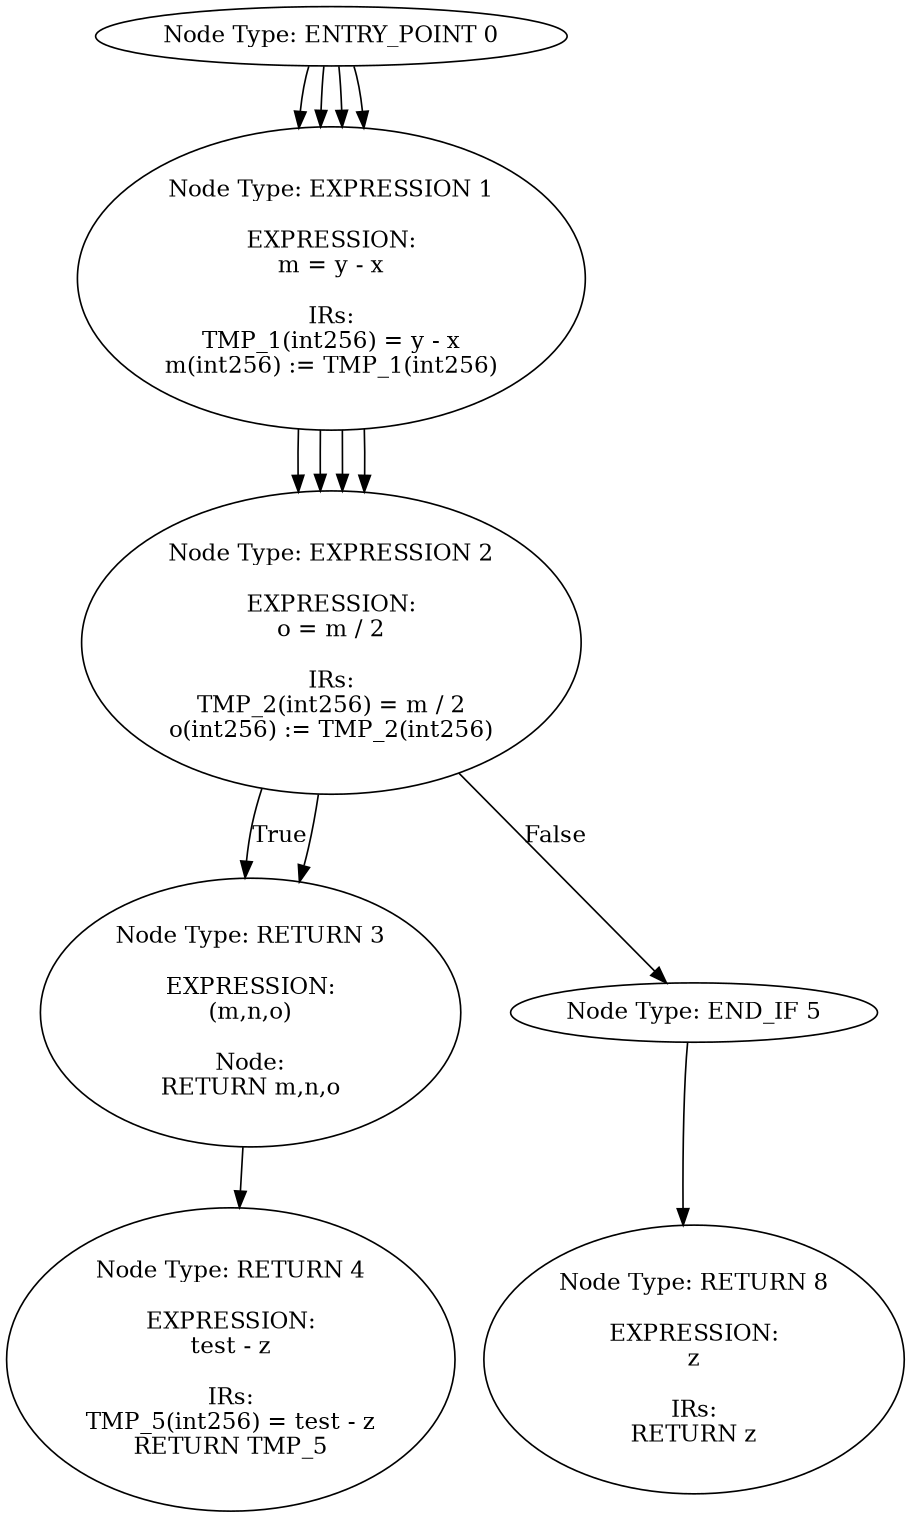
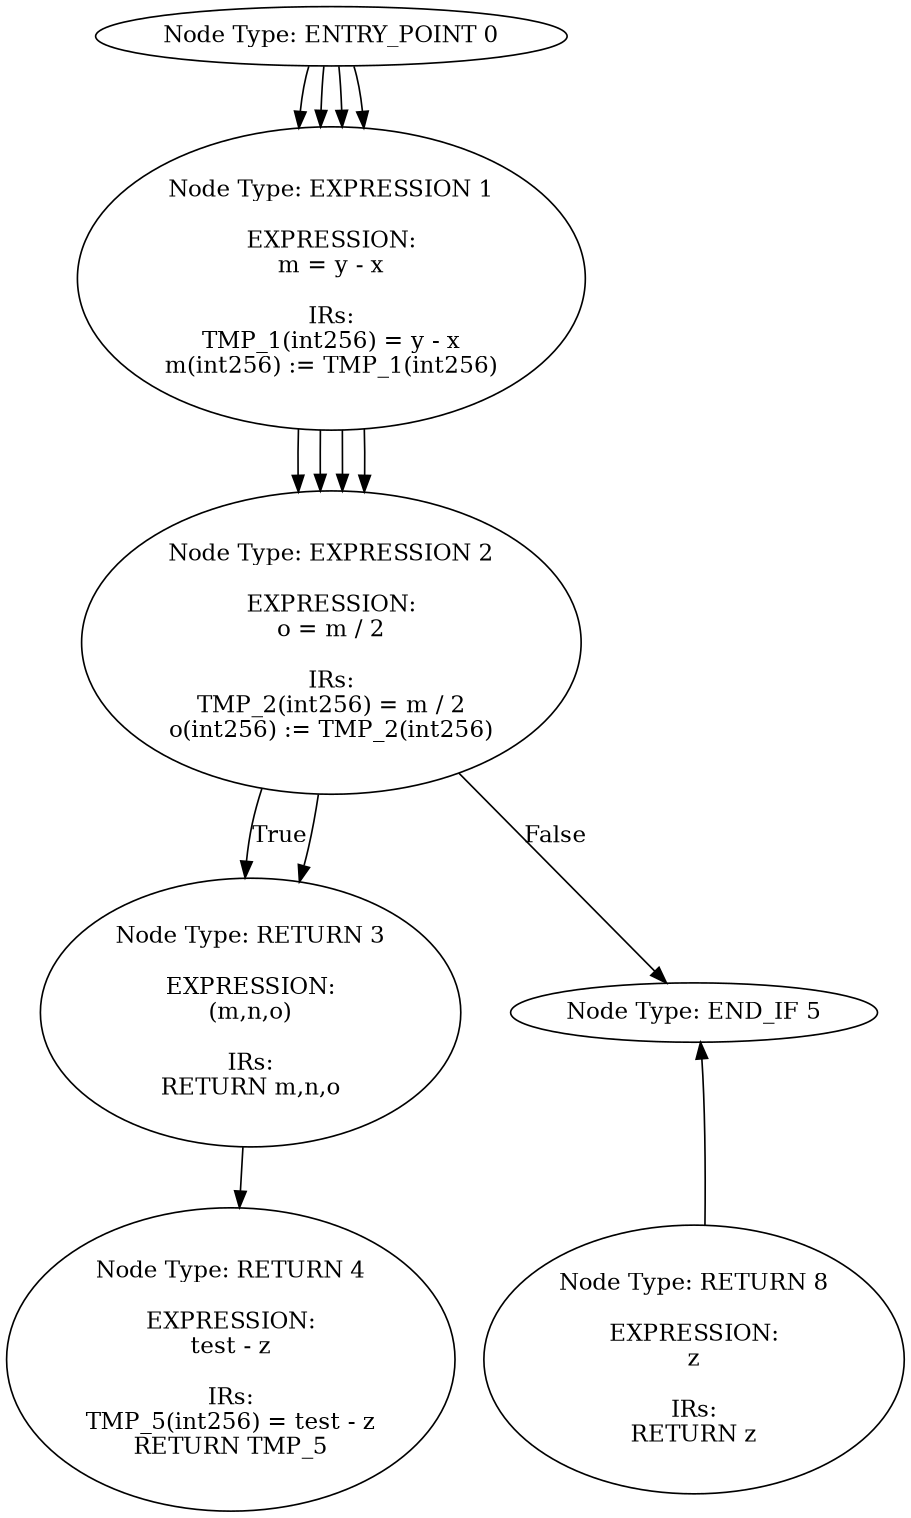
  digraph {
    n1 [label="Node Type: ENTRY_POINT 0\n"]
    n2 [label="Node Type: EXPRESSION 1\n\nEXPRESSION:\nm = y - x\n\nIRs:\nTMP_1(int256) = y - x\nm(int256) := TMP_1(int256)"]
    n3 [label="Node Type: EXPRESSION 2\n\nEXPRESSION:\no = m / 2\n\nIRs:\nTMP_2(int256) = m / 2\no(int256) := TMP_2(int256)"]
-   n4 [label="Node Type: RETURN 3\n\nEXPRESSION:\n(m,n,o)\n\nNode:\nRETURN m,n,o"]
+   n4 [label="Node Type: RETURN 3\n\nEXPRESSION:\n(m,n,o)\n\nIRs:\nRETURN m,n,o"]
    n5 [label="Node Type: END_IF 5\n"]
    n6 [label="Node Type: RETURN 4\n\nEXPRESSION:\ntest - z\n\nIRs:\nTMP_5(int256) = test - z\nRETURN TMP_5"]
    n7 [label="Node Type: RETURN 8\n\nEXPRESSION:\nz\n\nIRs:\nRETURN z"]
    n1 -> n2
    n1 -> n2
    n1 -> n2
    n1 -> n2
    n2 -> n3
    n2 -> n3
    n2 -> n3
    n2 -> n3
    n3 -> n4 [label=True]
    n3 -> n4
    n3 -> n5 [label=False]
    n4 -> n6
-   n5 -> n7
+   n7 -> n5
  }
